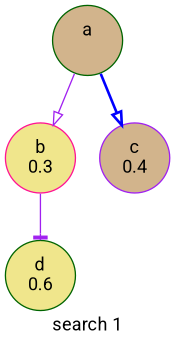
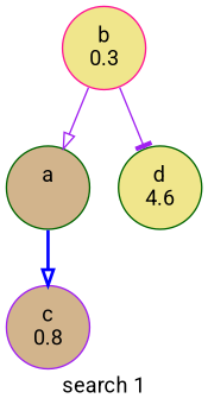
  digraph {
    fontname=Roboto
    label="search 1"
    rankdir=UD
    node [color=darkgreen fillcolor=tan fontname=Roboto shape=circle style=filled]
    edge [arrowhead=onormal color=purple fontname=Roboto style=solid]
    n1 [label="a\n   "]
    n2 [color=deeppink fillcolor=khaki label="b\n0.3"]
-   n3 [color=purple label="c\n0.4"]
-   n4 [fillcolor=khaki label="d\n0.6"]
-   n1 -> n2
+   n3 [color=purple label="c\n0.8"]
+   n4 [fillcolor=khaki label="d\n4.6"]
+   n2 -> n1
    n1 -> n3 [color=blue style=bold]
    n2 -> n4 [arrowhead=tee]
  }
